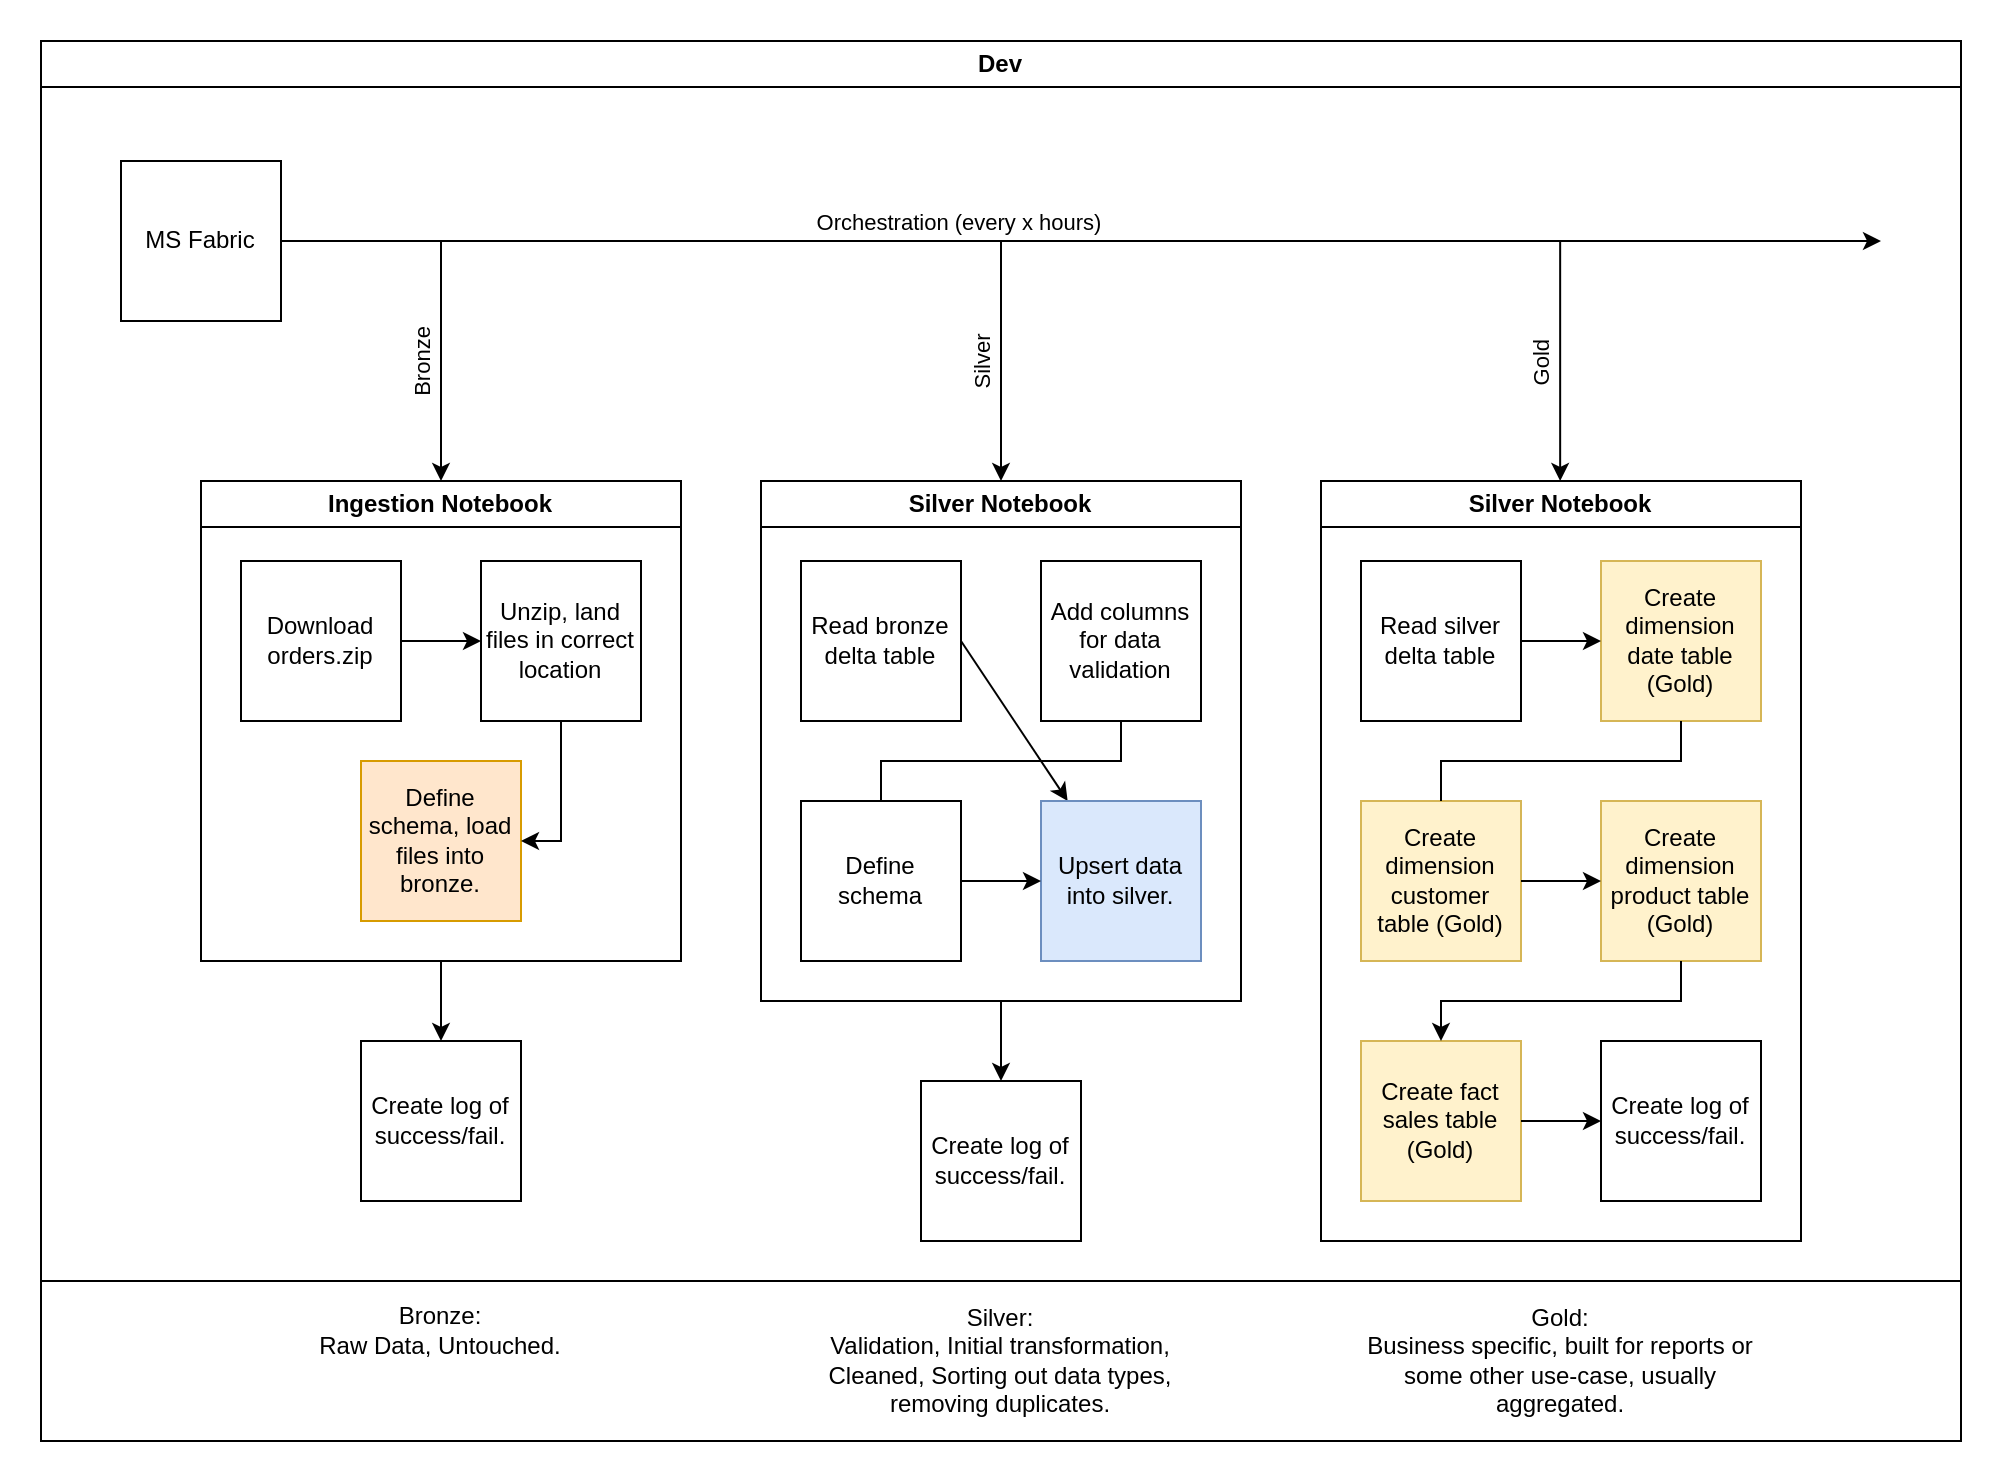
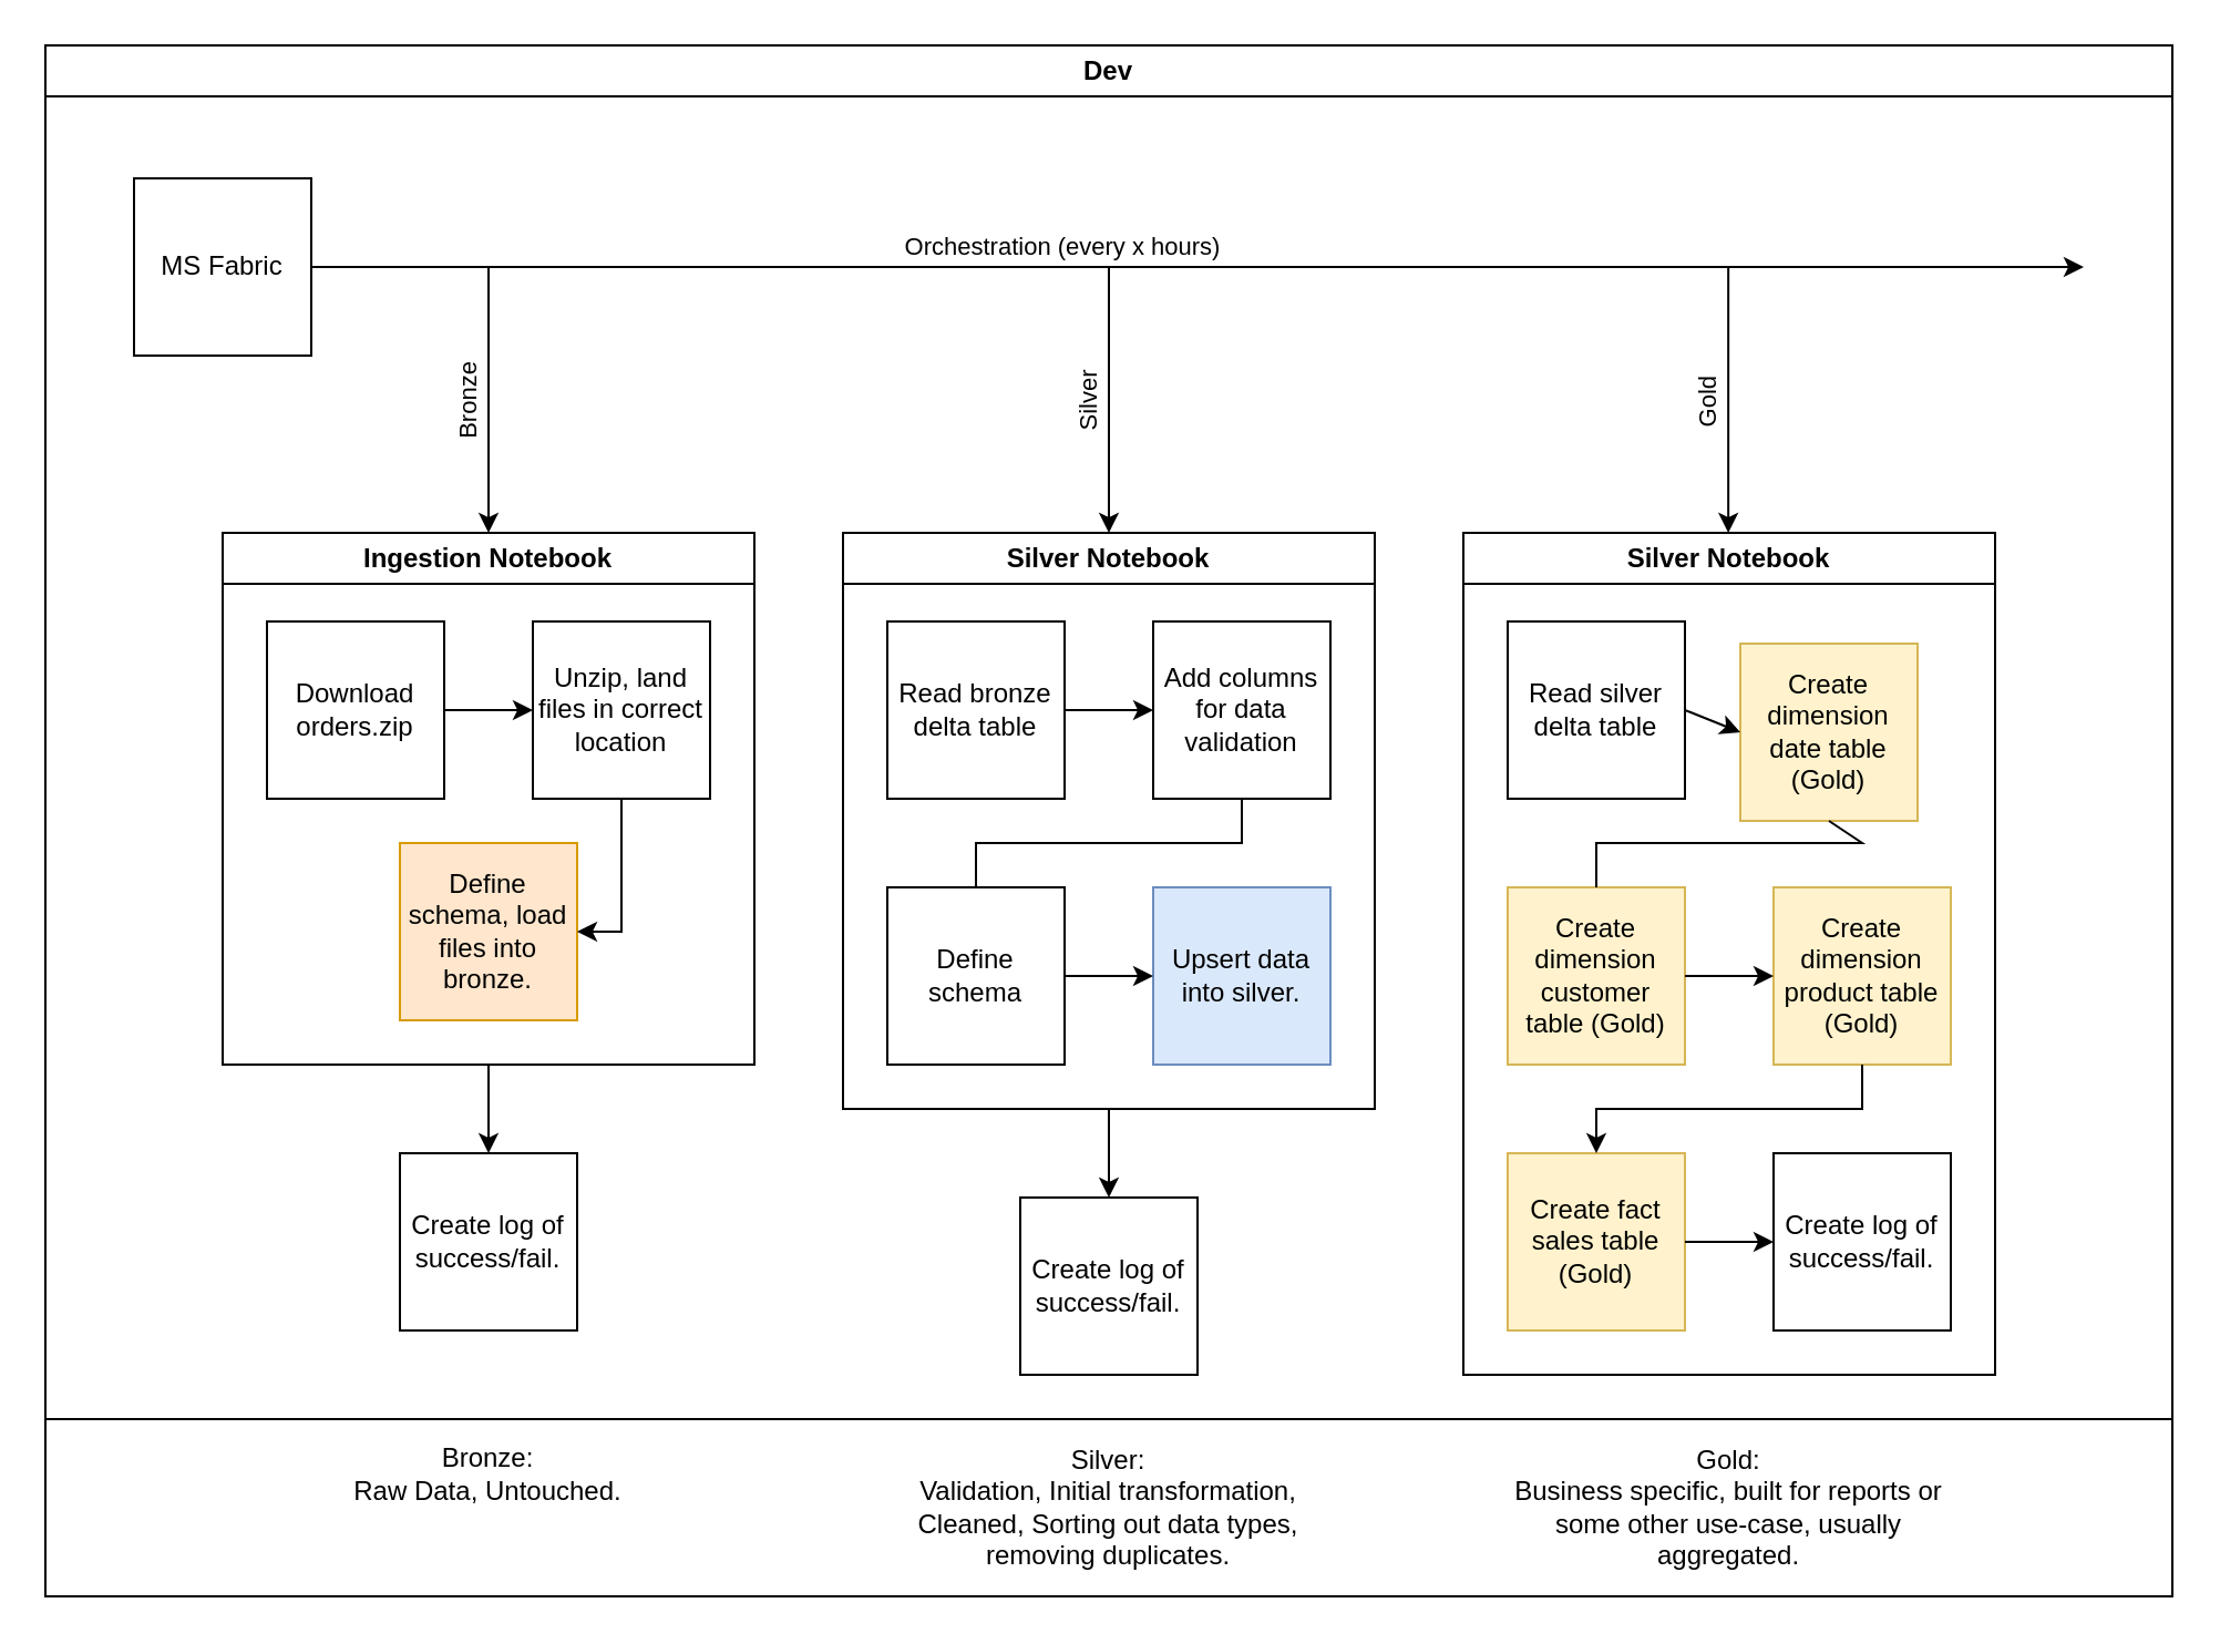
  <mxCell id="0" />
  <mxCell id="1" parent="0" />
  <mxCell id="2" value="MS Fabric" style="rounded=0;whiteSpace=wrap;html=1;" vertex="1" parent="1"><mxGeometry x="60" y="80" width="80" height="80" as="geometry" /></mxCell>
  <mxCell id="3" value="" style="endArrow=classic;html=1;rounded=0;exitX=1;exitY=0.5;exitDx=0;exitDy=0;" edge="1" parent="1" source="2"><mxGeometry width="50" height="50" relative="1" as="geometry"><mxPoint x="410" y="480" as="sourcePoint" /><mxPoint x="940" y="120" as="targetPoint" /></mxGeometry></mxCell>
  <mxCell id="4" value="Orchestration (every x hours)" style="edgeLabel;html=1;align=center;verticalAlign=middle;resizable=0;points=[];" vertex="1" connectable="0" parent="3"><mxGeometry x="-0.154" relative="1" as="geometry"><mxPoint y="-10" as="offset" /></mxGeometry></mxCell>
  <mxCell id="5" value="" style="endArrow=classic;html=1;rounded=0;" edge="1" parent="1"><mxGeometry width="50" height="50" relative="1" as="geometry"><mxPoint x="220" y="120" as="sourcePoint" /><mxPoint x="220" y="240" as="targetPoint" /></mxGeometry></mxCell>
  <mxCell id="6" value="Bronze" style="edgeLabel;html=1;align=center;verticalAlign=middle;resizable=0;points=[];rotation=-90;" vertex="1" connectable="0" parent="5"><mxGeometry x="0.033" y="1" relative="1" as="geometry"><mxPoint x="-11" as="offset" /></mxGeometry></mxCell>
  <mxCell id="7" value="Ingestion Notebook" style="swimlane;whiteSpace=wrap;html=1;" vertex="1" parent="1"><mxGeometry x="100" y="240" width="240" height="240" as="geometry" /></mxCell>
  <mxCell id="8" value="Download orders.zip" style="rounded=0;whiteSpace=wrap;html=1;" vertex="1" parent="7"><mxGeometry x="20" y="40" width="80" height="80" as="geometry" /></mxCell>
  <mxCell id="9" value="Unzip, land files in correct location" style="rounded=0;whiteSpace=wrap;html=1;" vertex="1" parent="7"><mxGeometry x="140" y="40" width="80" height="80" as="geometry" /></mxCell>
  <mxCell id="10" value="" style="endArrow=classic;html=1;rounded=0;exitX=1;exitY=0.5;exitDx=0;exitDy=0;entryX=0;entryY=0.5;entryDx=0;entryDy=0;" edge="1" parent="7" source="8" target="9"><mxGeometry width="50" height="50" relative="1" as="geometry"><mxPoint x="170" y="200" as="sourcePoint" /><mxPoint x="220" y="150" as="targetPoint" /></mxGeometry></mxCell>
  <mxCell id="11" value="Define schema, load files into bronze." style="rounded=0;whiteSpace=wrap;html=1;fillColor=#ffe6cc;strokeColor=#d79b00;" vertex="1" parent="7"><mxGeometry x="80" y="140" width="80" height="80" as="geometry" /></mxCell>
  <mxCell id="12" value="" style="endArrow=classic;html=1;rounded=0;exitX=0.5;exitY=1;exitDx=0;exitDy=0;entryX=1;entryY=0.5;entryDx=0;entryDy=0;" edge="1" parent="7" source="9" target="11"><mxGeometry width="50" height="50" relative="1" as="geometry"><mxPoint x="170" y="200" as="sourcePoint" /><mxPoint x="220" y="150" as="targetPoint" /><Array as="points"><mxPoint x="180" y="180" /></Array></mxGeometry></mxCell>
  <mxCell id="13" value="" style="endArrow=classic;html=1;rounded=0;exitX=0.5;exitY=1;exitDx=0;exitDy=0;" edge="1" parent="1" source="7"><mxGeometry width="50" height="50" relative="1" as="geometry"><mxPoint x="270" y="440" as="sourcePoint" /><mxPoint x="220" y="520" as="targetPoint" /></mxGeometry></mxCell>
  <mxCell id="14" value="Create log of success/fail." style="rounded=0;whiteSpace=wrap;html=1;" vertex="1" parent="1"><mxGeometry x="180" y="520" width="80" height="80" as="geometry" /></mxCell>
  <mxCell id="15" value="" style="endArrow=classic;html=1;rounded=0;" edge="1" parent="1"><mxGeometry width="50" height="50" relative="1" as="geometry"><mxPoint x="500" y="120" as="sourcePoint" /><mxPoint x="500" y="240" as="targetPoint" /></mxGeometry></mxCell>
  <mxCell id="16" value="Silver" style="edgeLabel;html=1;align=center;verticalAlign=middle;resizable=0;points=[];rotation=-90;" vertex="1" connectable="0" parent="15"><mxGeometry x="0.033" y="1" relative="1" as="geometry"><mxPoint x="-11" as="offset" /></mxGeometry></mxCell>
  <mxCell id="17" value="Silver Notebook" style="swimlane;whiteSpace=wrap;html=1;" vertex="1" parent="1"><mxGeometry x="380" y="240" width="240" height="260" as="geometry" /></mxCell>
  <mxCell id="18" value="Read bronze delta table" style="rounded=0;whiteSpace=wrap;html=1;" vertex="1" parent="17"><mxGeometry x="20" y="40" width="80" height="80" as="geometry" /></mxCell>
  <mxCell id="19" value="Add columns for data validation" style="rounded=0;whiteSpace=wrap;html=1;" vertex="1" parent="17"><mxGeometry x="140" y="40" width="80" height="80" as="geometry" /></mxCell>
- <mxCell id="20" value="" style="endArrow=classic;html=1;rounded=0;exitX=1;exitY=0.5;exitDx=0;exitDy=0;" edge="1" parent="17" source="18" target="22"><mxGeometry width="50" height="50" relative="1" as="geometry"><mxPoint x="170" y="200" as="sourcePoint" /><mxPoint x="220" y="150" as="targetPoint" /></mxGeometry></mxCell>
+ <mxCell id="20" value="" style="endArrow=classic;html=1;rounded=0;exitX=1;exitY=0.5;exitDx=0;exitDy=0;entryX=0;entryY=0.5;entryDx=0;entryDy=0;" edge="1" parent="17" source="18" target="19"><mxGeometry width="50" height="50" relative="1" as="geometry"><mxPoint x="170" y="200" as="sourcePoint" /><mxPoint x="220" y="150" as="targetPoint" /></mxGeometry></mxCell>
  <mxCell id="21" value="Define schema" style="rounded=0;whiteSpace=wrap;html=1;" vertex="1" parent="17"><mxGeometry x="20" y="160" width="80" height="80" as="geometry" /></mxCell>
  <mxCell id="22" value="Upsert data into silver." style="rounded=0;whiteSpace=wrap;html=1;fillColor=#dae8fc;strokeColor=#6c8ebf;" vertex="1" parent="17"><mxGeometry x="140" y="160" width="80" height="80" as="geometry" /></mxCell>
  <mxCell id="23" value="" style="endArrow=none;html=1;rounded=0;exitX=0.5;exitY=1;exitDx=0;exitDy=0;entryX=0.5;entryY=0;entryDx=0;entryDy=0;" edge="1" parent="17" source="19" target="21"><mxGeometry width="50" height="50" relative="1" as="geometry"><mxPoint x="-30" y="290" as="sourcePoint" /><mxPoint x="20" y="240" as="targetPoint" /><Array as="points"><mxPoint x="180" y="140" /><mxPoint x="60" y="140" /></Array></mxGeometry></mxCell>
  <mxCell id="24" value="" style="endArrow=classic;html=1;rounded=0;exitX=1;exitY=0.5;exitDx=0;exitDy=0;entryX=0;entryY=0.5;entryDx=0;entryDy=0;" edge="1" parent="17" source="21" target="22"><mxGeometry width="50" height="50" relative="1" as="geometry"><mxPoint x="-30" y="290" as="sourcePoint" /><mxPoint x="20" y="240" as="targetPoint" /></mxGeometry></mxCell>
  <mxCell id="25" value="Create log of success/fail." style="rounded=0;whiteSpace=wrap;html=1;" vertex="1" parent="1"><mxGeometry x="460" y="540" width="80" height="80" as="geometry" /></mxCell>
  <mxCell id="26" value="" style="endArrow=classic;html=1;rounded=0;exitX=0.5;exitY=1;exitDx=0;exitDy=0;entryX=0.5;entryY=0;entryDx=0;entryDy=0;" edge="1" parent="1" source="17" target="25"><mxGeometry width="50" height="50" relative="1" as="geometry"><mxPoint x="350" y="530" as="sourcePoint" /><mxPoint x="400" y="480" as="targetPoint" /></mxGeometry></mxCell>
  <mxCell id="27" value="" style="endArrow=classic;html=1;rounded=0;" edge="1" parent="1"><mxGeometry width="50" height="50" relative="1" as="geometry"><mxPoint x="779.58" y="120" as="sourcePoint" /><mxPoint x="779.58" y="240" as="targetPoint" /></mxGeometry></mxCell>
  <mxCell id="28" value="Gold" style="edgeLabel;html=1;align=center;verticalAlign=middle;resizable=0;points=[];rotation=-90;" vertex="1" connectable="0" parent="27"><mxGeometry x="0.033" y="1" relative="1" as="geometry"><mxPoint x="-11" as="offset" /></mxGeometry></mxCell>
  <mxCell id="29" value="Silver Notebook" style="swimlane;whiteSpace=wrap;html=1;" vertex="1" parent="1"><mxGeometry x="660" y="240" width="240" height="380" as="geometry" /></mxCell>
  <mxCell id="30" value="Read silver delta table" style="rounded=0;whiteSpace=wrap;html=1;" vertex="1" parent="29"><mxGeometry x="20" y="40" width="80" height="80" as="geometry" /></mxCell>
- <mxCell id="31" value="Create dimension date table (Gold)" style="rounded=0;whiteSpace=wrap;html=1;fillColor=#fff2cc;strokeColor=#d6b656;" vertex="1" parent="29"><mxGeometry x="140" y="40" width="80" height="80" as="geometry" /></mxCell>
+ <mxCell id="31" value="Create dimension date table (Gold)" style="rounded=0;whiteSpace=wrap;html=1;fillColor=#fff2cc;strokeColor=#d6b656;" vertex="1" parent="29"><mxGeometry x="125" y="50" width="80" height="80" as="geometry" /></mxCell>
  <mxCell id="32" value="" style="endArrow=classic;html=1;rounded=0;exitX=1;exitY=0.5;exitDx=0;exitDy=0;entryX=0;entryY=0.5;entryDx=0;entryDy=0;" edge="1" parent="29" source="30" target="31"><mxGeometry width="50" height="50" relative="1" as="geometry"><mxPoint x="170" y="200" as="sourcePoint" /><mxPoint x="220" y="150" as="targetPoint" /></mxGeometry></mxCell>
  <mxCell id="33" value="Create dimension customer table (Gold)" style="rounded=0;whiteSpace=wrap;html=1;fillColor=#fff2cc;strokeColor=#d6b656;" vertex="1" parent="29"><mxGeometry x="20" y="160" width="80" height="80" as="geometry" /></mxCell>
  <mxCell id="34" value="Create dimension product table (Gold)" style="rounded=0;whiteSpace=wrap;html=1;fillColor=#fff2cc;strokeColor=#d6b656;" vertex="1" parent="29"><mxGeometry x="140" y="160" width="80" height="80" as="geometry" /></mxCell>
  <mxCell id="35" value="" style="endArrow=none;html=1;rounded=0;exitX=0.5;exitY=1;exitDx=0;exitDy=0;entryX=0.5;entryY=0;entryDx=0;entryDy=0;" edge="1" parent="29" source="31" target="33"><mxGeometry width="50" height="50" relative="1" as="geometry"><mxPoint x="-30" y="290" as="sourcePoint" /><mxPoint x="20" y="240" as="targetPoint" /><Array as="points"><mxPoint x="180" y="140" /><mxPoint x="60" y="140" /></Array></mxGeometry></mxCell>
  <mxCell id="36" value="" style="endArrow=classic;html=1;rounded=0;exitX=1;exitY=0.5;exitDx=0;exitDy=0;entryX=0;entryY=0.5;entryDx=0;entryDy=0;" edge="1" parent="29" source="33" target="34"><mxGeometry width="50" height="50" relative="1" as="geometry"><mxPoint x="-30" y="290" as="sourcePoint" /><mxPoint x="20" y="240" as="targetPoint" /></mxGeometry></mxCell>
  <mxCell id="37" value="Dev" style="swimlane;whiteSpace=wrap;html=1;" vertex="1" parent="1"><mxGeometry x="20" y="20" width="960" height="620" as="geometry" /></mxCell>
  <mxCell id="38" value="Create fact sales table (Gold)" style="rounded=0;whiteSpace=wrap;html=1;fillColor=#fff2cc;strokeColor=#d6b656;" vertex="1" parent="37"><mxGeometry x="660" y="500" width="80" height="80" as="geometry" /></mxCell>
  <mxCell id="39" value="Create log of success/fail." style="rounded=0;whiteSpace=wrap;html=1;" vertex="1" parent="37"><mxGeometry x="780" y="500" width="80" height="80" as="geometry" /></mxCell>
  <mxCell id="40" value="" style="endArrow=classic;html=1;rounded=0;exitX=1;exitY=0.5;exitDx=0;exitDy=0;entryX=0;entryY=0.5;entryDx=0;entryDy=0;" edge="1" parent="37" source="38" target="39"><mxGeometry width="50" height="50" relative="1" as="geometry"><mxPoint x="560" y="440" as="sourcePoint" /><mxPoint x="610" y="390" as="targetPoint" /></mxGeometry></mxCell>
  <mxCell id="41" value="Bronze:&lt;div&gt;Raw Data, Untouched.&lt;/div&gt;" style="text;html=1;align=center;verticalAlign=middle;whiteSpace=wrap;rounded=0;" vertex="1" parent="1"><mxGeometry x="115" y="650" width="210" height="30" as="geometry" /></mxCell>
  <mxCell id="42" value="Silver:&lt;div&gt;Validation, Initial transformation,&lt;/div&gt;&lt;div&gt;Cleaned, Sorting out data types, removing duplicates.&lt;/div&gt;" style="text;html=1;align=center;verticalAlign=middle;whiteSpace=wrap;rounded=0;" vertex="1" parent="1"><mxGeometry x="395" y="650" width="210" height="60" as="geometry" /></mxCell>
  <mxCell id="43" value="Gold:&lt;div&gt;Business specific, built for reports or some other use-case, usually aggregated.&lt;/div&gt;" style="text;html=1;align=center;verticalAlign=middle;whiteSpace=wrap;rounded=0;" vertex="1" parent="1"><mxGeometry x="675" y="650" width="210" height="60" as="geometry" /></mxCell>
  <mxCell id="44" value="" style="endArrow=classic;html=1;rounded=0;exitX=0.5;exitY=1;exitDx=0;exitDy=0;entryX=0.5;entryY=0;entryDx=0;entryDy=0;" edge="1" parent="1" source="34" target="38"><mxGeometry width="50" height="50" relative="1" as="geometry"><mxPoint x="840" y="480" as="sourcePoint" /><mxPoint x="720" y="520" as="targetPoint" /><Array as="points"><mxPoint x="840" y="500" /><mxPoint x="720" y="500" /></Array></mxGeometry></mxCell>
  <mxCell id="45" value="" style="swimlane;startSize=0;" vertex="1" parent="1"><mxGeometry x="20" y="640" width="960" height="80" as="geometry" /></mxCell>
